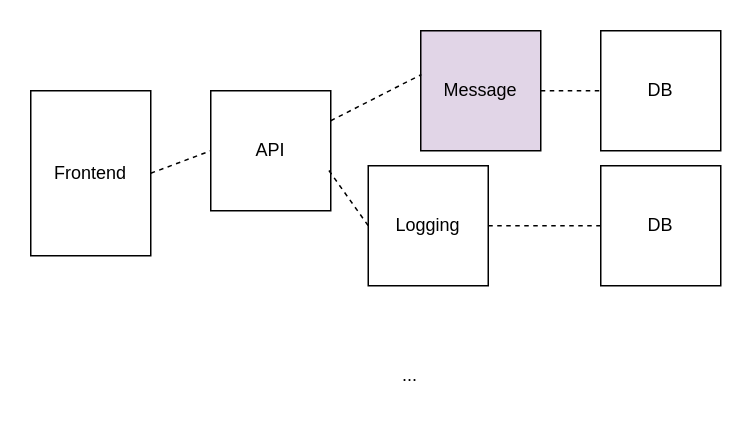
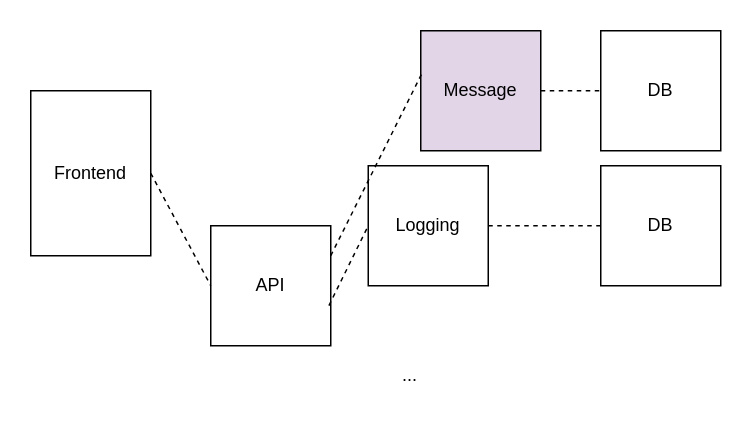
  <mxCell id="0" />
  <mxCell id="1" parent="0" />
- <mxCell id="2" value="API" style="whiteSpace=wrap;html=1;aspect=fixed;" parent="1" vertex="1"><mxGeometry x="140" y="60" width="80" height="80" as="geometry" /></mxCell>
+ <mxCell id="2" value="API" style="whiteSpace=wrap;html=1;aspect=fixed;" parent="1" vertex="1"><mxGeometry x="140" y="150" width="80" height="80" as="geometry" /></mxCell>
  <mxCell id="3" value="Logging" style="whiteSpace=wrap;html=1;aspect=fixed;" parent="1" vertex="1"><mxGeometry x="245" y="110" width="80" height="80" as="geometry" /></mxCell>
  <mxCell id="4" value="..." style="text;html=1;strokeColor=none;fillColor=none;align=center;verticalAlign=middle;whiteSpace=wrap;rounded=0;strokeWidth=10;" parent="1" vertex="1"><mxGeometry x="253" y="240" width="40" height="20" as="geometry" /></mxCell>
  <mxCell id="5" value="Message" style="whiteSpace=wrap;html=1;aspect=fixed;strokeColor=#000000;strokeWidth=1;fillColor=#e1d5e7;" parent="1" vertex="1"><mxGeometry x="280" y="20" width="80" height="80" as="geometry" /></mxCell>
  <mxCell id="6" value="Frontend" style="whiteSpace=wrap;html=1;aspect=fixed;" vertex="1" parent="1"><mxGeometry x="20" y="60" width="80" height="110" as="geometry" /></mxCell>
  <mxCell id="7" value="DB" style="whiteSpace=wrap;html=1;aspect=fixed;" vertex="1" parent="1"><mxGeometry x="400" y="20" width="80" height="80" as="geometry" /></mxCell>
  <mxCell id="8" value="DB" style="whiteSpace=wrap;html=1;aspect=fixed;" vertex="1" parent="1"><mxGeometry x="400" y="110" width="80" height="80" as="geometry" /></mxCell>
  <mxCell id="9" value="" style="endArrow=none;dashed=1;html=1;exitX=1;exitY=0.5;exitDx=0;exitDy=0;entryX=0;entryY=0.5;entryDx=0;entryDy=0;" edge="1" parent="1" source="6" target="2"><mxGeometry width="50" height="50" relative="1" as="geometry"><mxPoint x="20" y="340" as="sourcePoint" /><mxPoint x="70" y="290" as="targetPoint" /></mxGeometry></mxCell>
  <mxCell id="10" value="" style="endArrow=none;dashed=1;html=1;exitX=1;exitY=0.25;exitDx=0;exitDy=0;entryX=0.005;entryY=0.365;entryDx=0;entryDy=0;entryPerimeter=0;" edge="1" parent="1" source="2" target="5"><mxGeometry width="50" height="50" relative="1" as="geometry"><mxPoint x="110" y="110" as="sourcePoint" /><mxPoint x="150" y="110" as="targetPoint" /></mxGeometry></mxCell>
  <mxCell id="11" value="" style="endArrow=none;dashed=1;html=1;exitX=0.985;exitY=0.665;exitDx=0;exitDy=0;entryX=0;entryY=0.5;entryDx=0;entryDy=0;exitPerimeter=0;" edge="1" parent="1" source="2" target="3"><mxGeometry width="50" height="50" relative="1" as="geometry"><mxPoint x="120" y="120" as="sourcePoint" /><mxPoint x="160" y="120" as="targetPoint" /></mxGeometry></mxCell>
  <mxCell id="12" value="" style="endArrow=none;dashed=1;html=1;exitX=1;exitY=0.5;exitDx=0;exitDy=0;entryX=0;entryY=0.5;entryDx=0;entryDy=0;" edge="1" parent="1" source="5" target="7"><mxGeometry width="50" height="50" relative="1" as="geometry"><mxPoint x="130" y="130" as="sourcePoint" /><mxPoint x="170" y="130" as="targetPoint" /></mxGeometry></mxCell>
  <mxCell id="13" value="" style="endArrow=none;dashed=1;html=1;exitX=1;exitY=0.5;exitDx=0;exitDy=0;entryX=0;entryY=0.5;entryDx=0;entryDy=0;" edge="1" parent="1" source="3" target="8"><mxGeometry width="50" height="50" relative="1" as="geometry"><mxPoint x="140" y="140" as="sourcePoint" /><mxPoint x="396" y="144" as="targetPoint" /></mxGeometry></mxCell>
